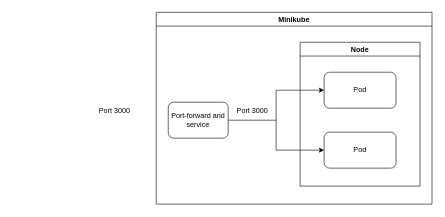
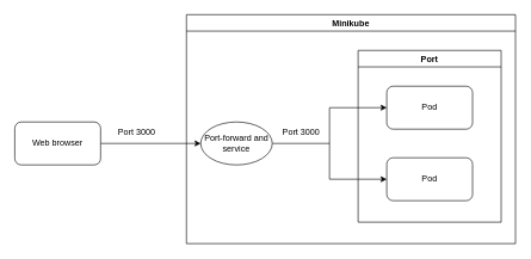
  <mxCell id="0" />
  <mxCell id="1" parent="0" />
  <mxCell id="2" value="Minikube" style="swimlane;whiteSpace=wrap;html=1;" vertex="1" parent="1"><mxGeometry x="260" y="20" width="460" height="320" as="geometry" /></mxCell>
  <mxCell id="3" style="edgeStyle=orthogonalEdgeStyle;rounded=0;orthogonalLoop=1;jettySize=auto;html=1;exitX=1;exitY=0.5;exitDx=0;exitDy=0;entryX=0;entryY=0.5;entryDx=0;entryDy=0;" edge="1" parent="2" source="4" target="6"><mxGeometry relative="1" as="geometry" /></mxCell>
- <mxCell id="4" value="Port-forward and service" style="whiteSpace=wrap;html=1;rounded=1;" vertex="1" parent="2"><mxGeometry x="20" y="150" width="100" height="60" as="geometry" /></mxCell>
- <mxCell id="5" value="Node" style="swimlane;whiteSpace=wrap;html=1;" vertex="1" parent="2"><mxGeometry x="240" y="50" width="200" height="240" as="geometry" /></mxCell>
+ <mxCell id="4" value="Port-forward and service" style="ellipse;whiteSpace=wrap;html=1;" vertex="1" parent="2"><mxGeometry x="20" y="150" width="100" height="60" as="geometry" /></mxCell>
+ <mxCell id="5" value="Port" style="swimlane;whiteSpace=wrap;html=1;" vertex="1" parent="2"><mxGeometry x="240" y="50" width="200" height="240" as="geometry" /></mxCell>
  <mxCell id="6" value="Pod" style="rounded=1;whiteSpace=wrap;html=1;" vertex="1" parent="5"><mxGeometry x="40" y="50" width="120" height="60" as="geometry" /></mxCell>
  <mxCell id="7" value="Pod" style="rounded=1;whiteSpace=wrap;html=1;" vertex="1" parent="5"><mxGeometry x="40" y="150" width="120" height="60" as="geometry" /></mxCell>
  <mxCell id="8" value="Port 3000" style="text;html=1;align=center;verticalAlign=middle;resizable=0;points=[];autosize=1;strokeColor=none;fillColor=none;" vertex="1" parent="2"><mxGeometry x="120" y="150" width="80" height="30" as="geometry" /></mxCell>
+ <mxCell id="9" style="edgeStyle=orthogonalEdgeStyle;rounded=0;orthogonalLoop=1;jettySize=auto;html=1;exitX=1;exitY=0.5;exitDx=0;exitDy=0;entryX=0;entryY=0.5;entryDx=0;entryDy=0;" edge="1" parent="1" source="10" target="4"><mxGeometry relative="1" as="geometry" /></mxCell>
+ <mxCell id="10" value="Web browser" style="rounded=1;whiteSpace=wrap;html=1;" vertex="1" parent="1"><mxGeometry x="20" y="170" width="120" height="60" as="geometry" /></mxCell>
  <mxCell id="11" value="" style="endArrow=none;html=1;rounded=0;" edge="1" parent="1"><mxGeometry width="50" height="50" relative="1" as="geometry"><mxPoint x="460" y="250" as="sourcePoint" /><mxPoint x="460" y="200" as="targetPoint" /></mxGeometry></mxCell>
  <mxCell id="12" value="" style="endArrow=classic;html=1;rounded=0;entryX=0;entryY=0.5;entryDx=0;entryDy=0;" edge="1" parent="1" target="7"><mxGeometry width="50" height="50" relative="1" as="geometry"><mxPoint x="460" y="250" as="sourcePoint" /><mxPoint x="330" y="110" as="targetPoint" /></mxGeometry></mxCell>
  <mxCell id="13" value="Port 3000" style="text;html=1;align=center;verticalAlign=middle;resizable=0;points=[];autosize=1;strokeColor=none;fillColor=none;" vertex="1" parent="1"><mxGeometry x="150" y="170" width="80" height="30" as="geometry" /></mxCell>
